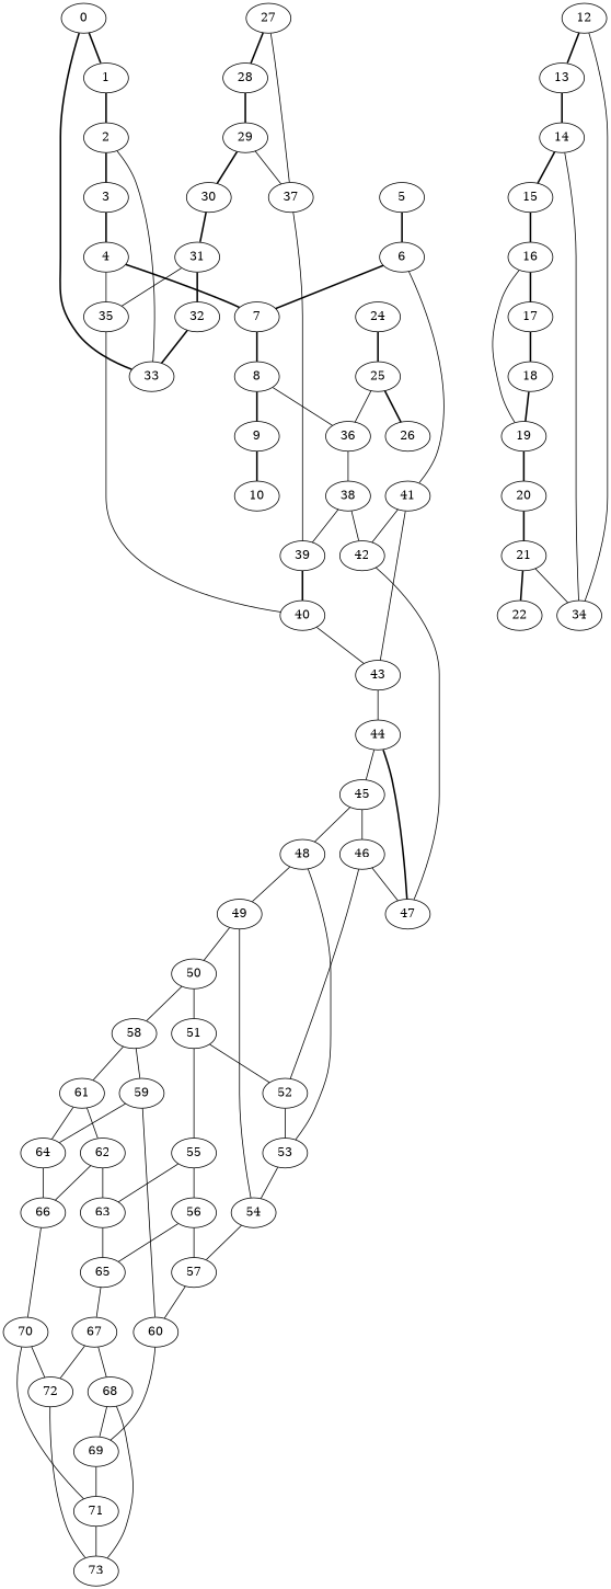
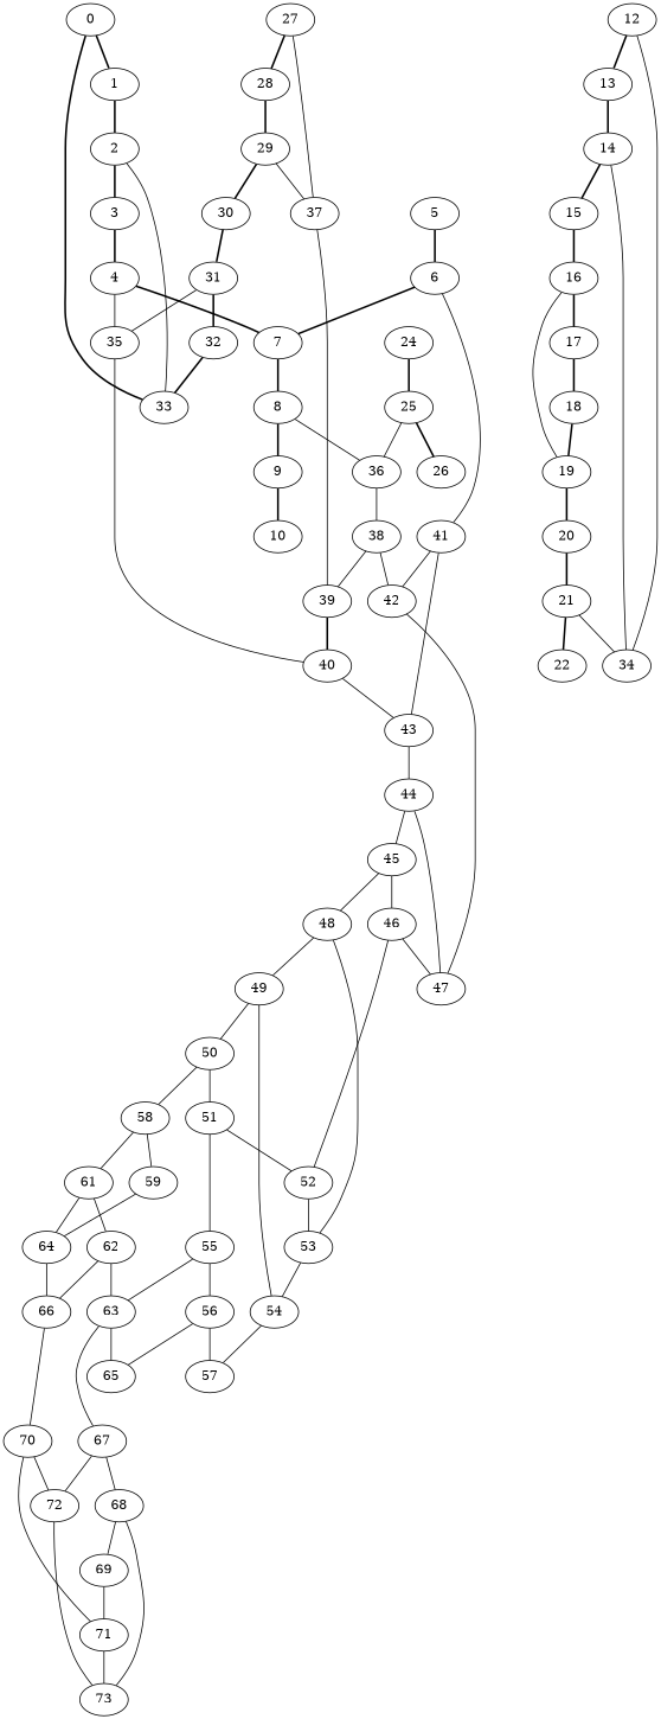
  graph {
    0
    1
    33
    2
    3
    4
    35
    7
    5
    6
    40
    41
    43
    8
    42
    9
    36
    47
    44
    10
    38
    39
    12
    13
    34
    24
    25
    14
    15
    16
    17
    19
    18
    20
    21
    22
    26
    27
    28
    37
    29
    30
    31
    32
    45
    46
    48
    52
    49
    53
    50
    54
    51
    58
    57
    55
    59
    61
-   60
    56
    63
    64
    62
    65
    69
    67
    68
    72
    71
    66
    70
    73
    0 -- 1 [style=bold]
    0 -- 33 [style=bold]
    1 -- 2 [style=bold]
    2 -- 33
    2 -- 3 [style=bold]
    3 -- 4 [style=bold]
    4 -- 35
    4 -- 7 [style=bold]
    35 -- 40
    7 -- 8 [style=bold]
    5 -- 6 [style=bold]
    6 -- 7 [style=bold]
    6 -- 41
    40 -- 43
    41 -- 43
    41 -- 42
    43 -- 44
    8 -- 9 [style=bold]
    8 -- 36
    42 -- 47
    9 -- 10 [style=bold]
    36 -- 38
-   44 -- 47 [style=bold]
+   44 -- 47
    44 -- 45
    38 -- 42
    38 -- 39
    39 -- 40 [style=bold]
    12 -- 13 [style=bold]
    12 -- 34
    13 -- 14 [style=bold]
    24 -- 25 [style=bold]
    25 -- 36
    25 -- 26 [style=bold]
    14 -- 34
    14 -- 15 [style=bold]
    15 -- 16 [style=bold]
    16 -- 17 [style=bold]
    16 -- 19
    17 -- 18 [style=bold]
    19 -- 20 [style=bold]
    18 -- 19 [style=bold]
    20 -- 21 [style=bold]
    21 -- 34
    21 -- 22 [style=bold]
    27 -- 28 [style=bold]
    27 -- 37
    28 -- 29 [style=bold]
    37 -- 39
    29 -- 37
    29 -- 30 [style=bold]
    30 -- 31 [style=bold]
    31 -- 35
    31 -- 32 [style=bold]
    32 -- 33 [style=bold]
    45 -- 46
    45 -- 48
    46 -- 47
    46 -- 52
    48 -- 49
    48 -- 53
    52 -- 53
    49 -- 50
    49 -- 54
    53 -- 54
    50 -- 51
    50 -- 58
    54 -- 57
    51 -- 52
    51 -- 55
    58 -- 59
    58 -- 61
-   57 -- 60
    55 -- 56
    55 -- 63
-   59 -- 60
    59 -- 64
    61 -- 64
    61 -- 62
-   60 -- 69
    56 -- 57
    56 -- 65
    63 -- 65
    64 -- 66
    62 -- 63
    62 -- 66
-   65 -- 67
+   63 -- 67
    69 -- 71
    67 -- 68
    67 -- 72
    68 -- 69
    68 -- 73
    72 -- 73
    71 -- 73
    66 -- 70
    70 -- 72
    70 -- 71
  }
